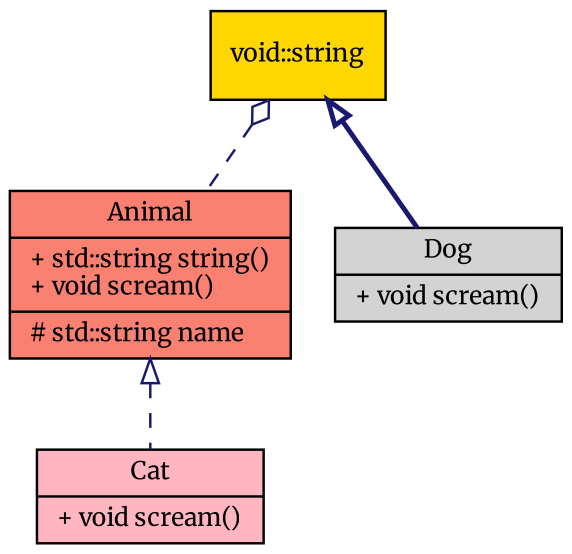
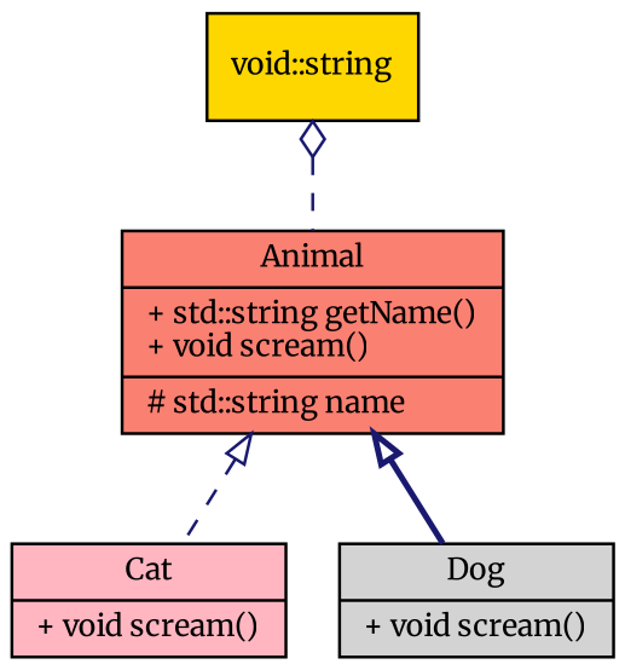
  digraph {
    fontname=Merriweather
    node [fontname=Merriweather fontsize=10 shape=record style=filled]
    edge [arrowtail=onormal color=midnightblue dir=back fontname=Merriweather fontsize=10 labelfontname=Helvetica labelfontsize=10 style=dashed]
-   n1 [fillcolor=salmon label="{Animal\n|+ std::string string()\l+ void scream()\l|# std::string name\l}"]
+   n1 [fillcolor=salmon label="{Animal\n|+ std::string getName()\l+ void scream()\l|# std::string name\l}"]
    n2 [fillcolor=lightpink label="{Cat\n|+ void scream()\l}"]
    n3 [fillcolor=lightgrey label="{Dog\n|+ void scream()\l}"]
    n4 [fillcolor=gold label="void::string"]
    n1 -> n2
-   n4 -> n3 [style=bold]
+   n1 -> n3 [style=bold]
    n4 -> n1 [arrowtail=odiamond]
  }
